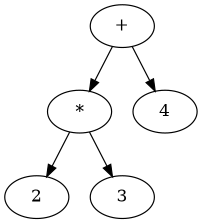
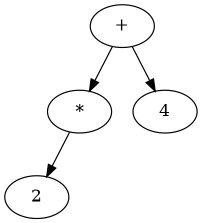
  digraph {
    n1 [label="+"]
    n2 [label="*"]
    n3 [label=4]
    n4 [label=2]
-   n5 [label=3]
    n1 -> n2
    n1 -> n3
    n2 -> n4
-   n2 -> n5
  }
